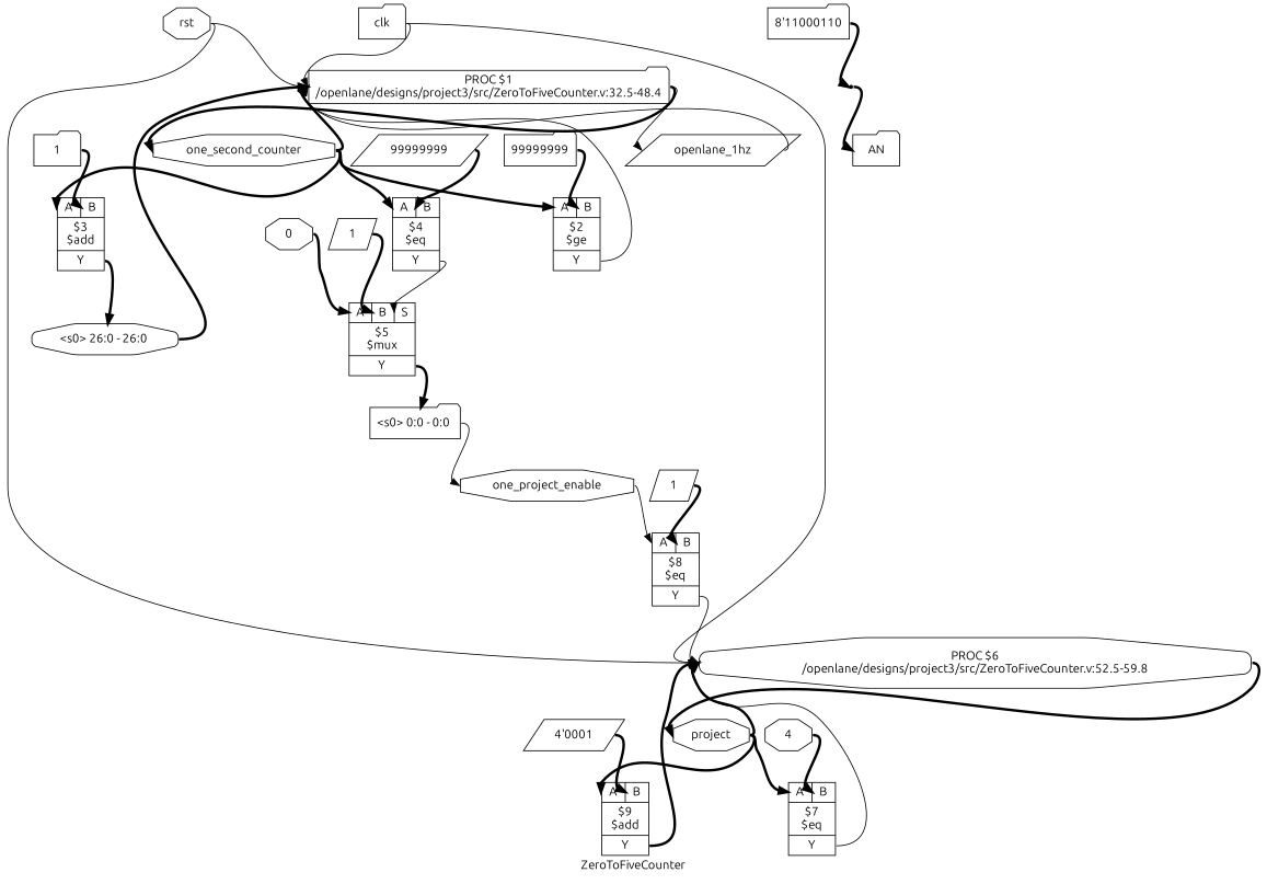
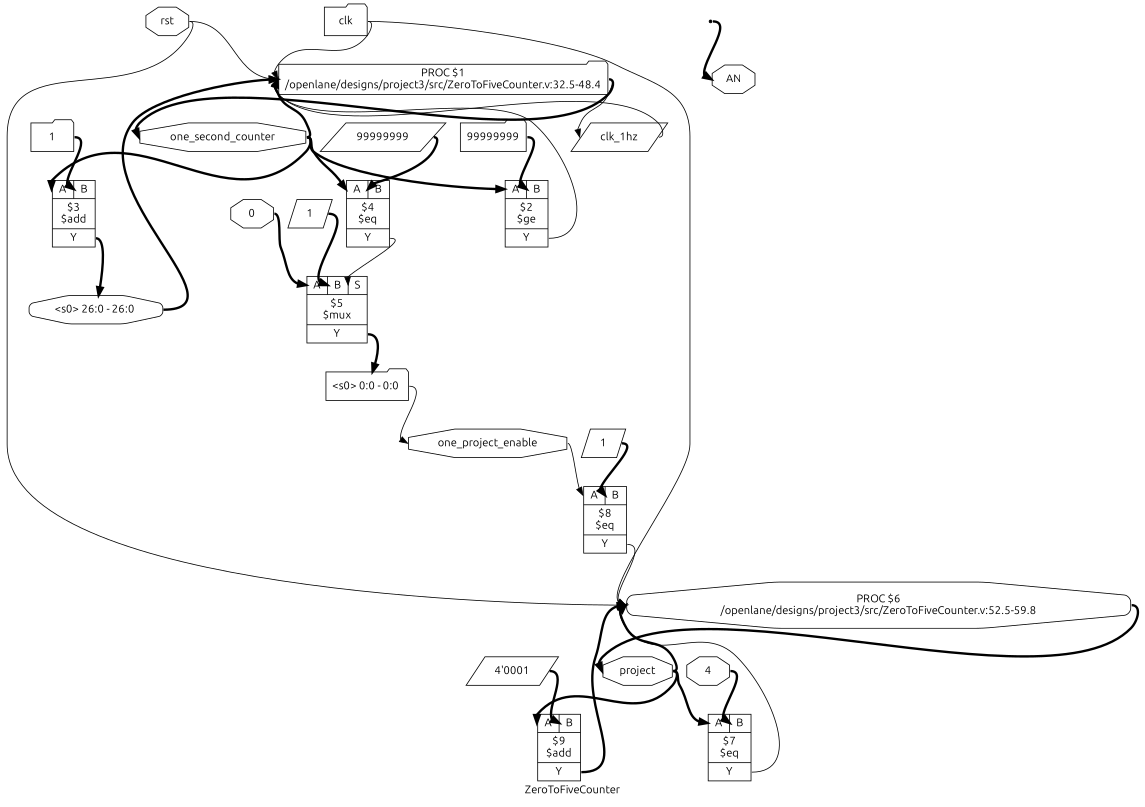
  digraph {
    fontname=Ubuntu
    label=ZeroToFiveCounter
    rankdir=TB
    remincross=true
    node [fontname=Ubuntu shape=octagon]
    edge [color=black fontcolor=black fontname=Ubuntu headport=w tailport=e style="setlinewidth(3)"]
    n1 [color=black fontcolor=black label=one_project_enable]
    n2 [label="{{<p18> A|<p19> B}|$8\n$eq|{<p20> Y}}" shape=record]
    n3 [label="PROC $6\n/openlane/designs/project3/src/ZeroToFiveCounter.v:52.5-59.8" style=rounded]
-   n4 [color=black fontcolor=black label=openlane_1hz shape=parallelogram]
+   n4 [color=black fontcolor=black label=clk_1hz shape=parallelogram]
    n5 [label="PROC $1\n/openlane/designs/project3/src/ZeroToFiveCounter.v:32.5-48.4" shape=folder style=rounded]
    n6 [color=black fontcolor=black label=one_second_counter]
    n7 [label="{{<p18> A|<p19> B}|$4\n$eq|{<p20> Y}}" shape=record]
    n8 [label="{{<p18> A|<p19> B}|$3\n$add|{<p20> Y}}" shape=record]
    n9 [label="{{<p18> A|<p19> B}|$2\n$ge|{<p20> Y}}" shape=record]
    n10 [label="{{<p18> A|<p19> B|<p24> S}|$5\n$mux|{<p20> Y}}" shape=record]
    n11 [color=black fontcolor=black label="<s0> 26:0 - 26:0 " style=rounded]
-   n12 [color=black fontcolor=black label=AN shape=folder]
+   n12 [color=black fontcolor=black label=AN]
    n13 [color=black fontcolor=black label=project]
    n14 [label="{{<p18> A|<p19> B}|$9\n$add|{<p20> Y}}" shape=record]
    n15 [label="{{<p18> A|<p19> B}|$7\n$eq|{<p20> Y}}" shape=record]
    n16 [color=black fontcolor=black label=rst]
    n17 [color=black fontcolor=black label=clk shape=folder]
    n18 [label="4'0001" shape=parallelogram]
    n19 [label=1 shape=parallelogram]
    n20 [label=4]
    n21 [label=1 shape=parallelogram]
    n22 [color=black fontcolor=black label="<s0> 0:0 - 0:0 " shape=folder style=rounded]
    n23 [label=0]
    n24 [label=99999999 shape=parallelogram]
    n25 [label=1 shape=folder]
    n26 [label=99999999 shape=folder]
-   n27 [label="8'11000110" shape=folder]
    x13 [shape=point]
    n1 -> n2 [headport="p18:w" style=""]
    n2 -> n3 [tailport="p20:e" style=""]
    n3 -> n13
    n4 -> n5 [style=""]
    n5 -> n4 [style=""]
    n5 -> n6
    n6 -> n5
    n6 -> n7 [headport="p18:w"]
    n6 -> n8 [headport="p18:w"]
    n6 -> n9 [headport="p18:w"]
    n7 -> n10 [headport="p24:w" tailport="p20:e" style=""]
    n8 -> n11 [headport="s0:w" tailport="p20:e"]
    n9 -> n5 [tailport="p20:e" style=""]
    n10 -> n22 [headport="s0:w" tailport="p20:e"]
    n11 -> n5
    n13 -> n3
    n13 -> n14 [headport="p18:w"]
    n13 -> n15 [headport="p18:w"]
    n14 -> n3 [tailport="p20:e"]
    n15 -> n3 [tailport="p20:e" style=""]
    n16 -> n3 [style=""]
    n16 -> n5 [style=""]
    n17 -> n3 [style=""]
    n17 -> n5 [style=""]
    n18 -> n14 [headport="p19:w"]
    n19 -> n2 [headport="p19:w"]
    n20 -> n15 [headport="p19:w"]
    n21 -> n10 [headport="p19:w"]
    n22 -> n1 [style=""]
    n23 -> n10 [headport="p18:w"]
    n24 -> n7 [headport="p19:w"]
    n25 -> n8 [headport="p19:w"]
    n26 -> n9 [headport="p19:w"]
-   n27 -> x13
    x13 -> n12
  }
